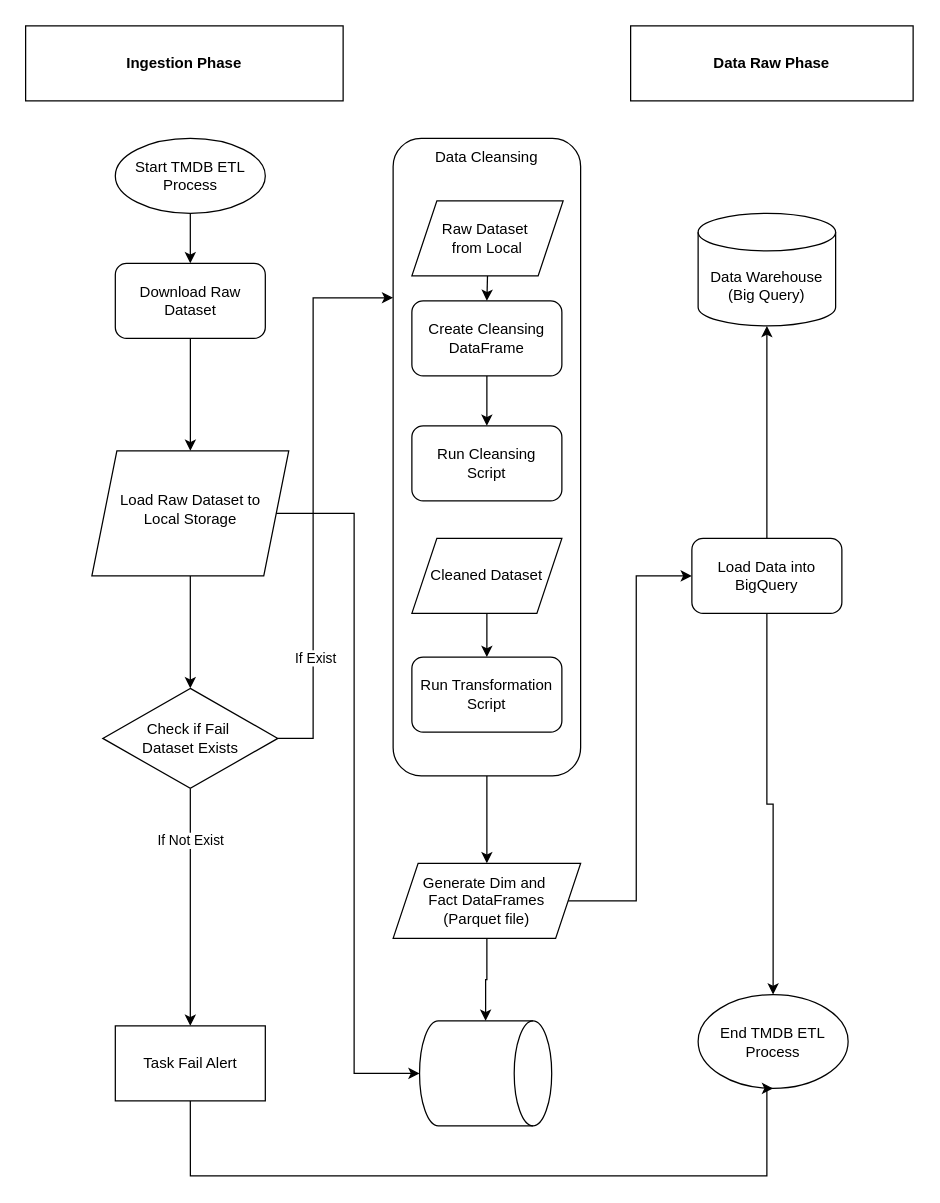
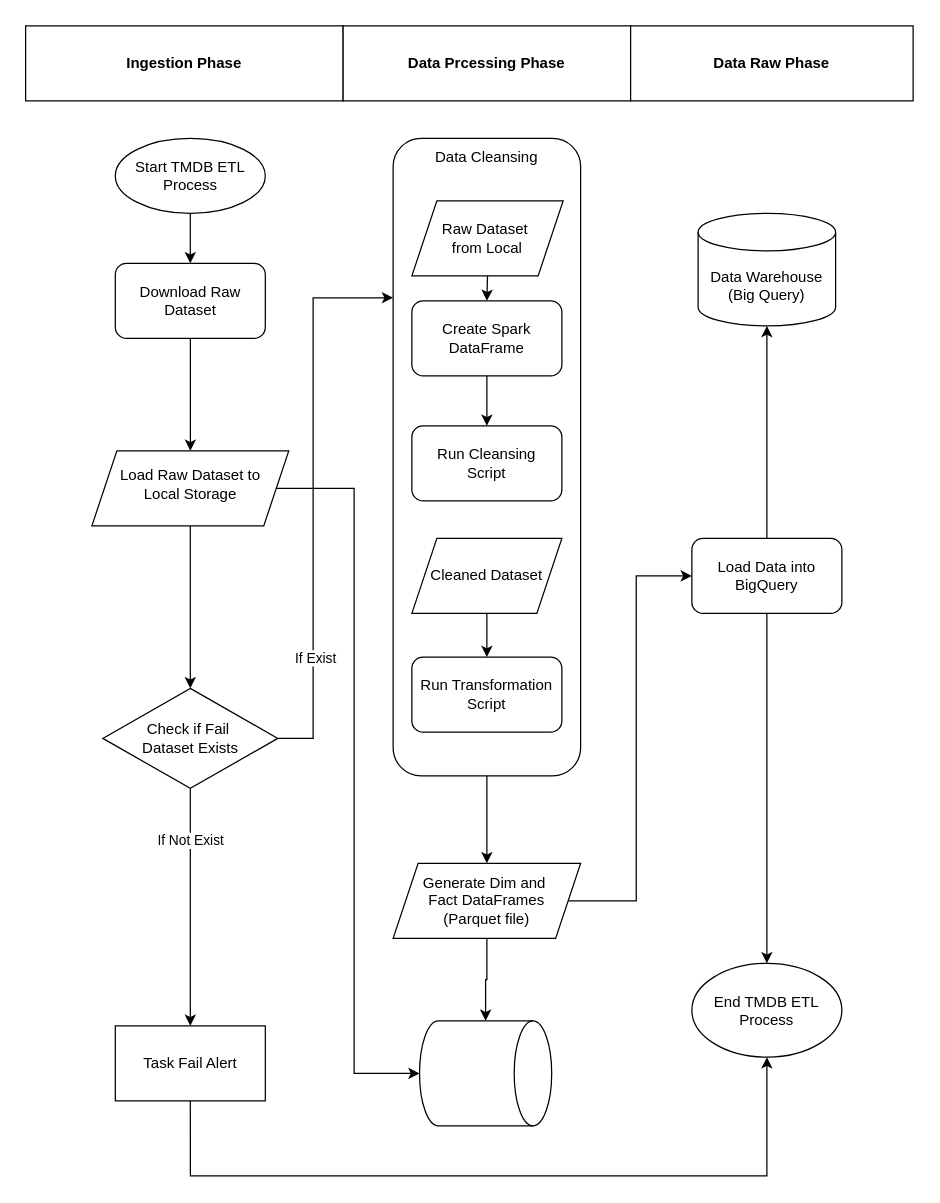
  <mxCell id="0" />
  <mxCell id="1" parent="0" />
  <mxCell id="2" value="" style="edgeStyle=orthogonalEdgeStyle;rounded=0;orthogonalLoop=1;jettySize=auto;html=1;" parent="1" source="3" target="7" edge="1"><mxGeometry relative="1" as="geometry" /></mxCell>
  <mxCell id="3" value="Download Raw Dataset" style="rounded=1;whiteSpace=wrap;html=1;" parent="1" vertex="1"><mxGeometry x="91.75" y="210" width="120" height="60" as="geometry" /></mxCell>
  <mxCell id="4" style="edgeStyle=orthogonalEdgeStyle;rounded=0;orthogonalLoop=1;jettySize=auto;html=1;exitX=0.5;exitY=1;exitDx=0;exitDy=0;entryX=0.5;entryY=0;entryDx=0;entryDy=0;" parent="1" source="5" target="3" edge="1"><mxGeometry relative="1" as="geometry" /></mxCell>
  <mxCell id="5" value="Start TMDB ETL Process" style="ellipse;whiteSpace=wrap;html=1;" parent="1" vertex="1"><mxGeometry x="91.75" y="110" width="120" height="60" as="geometry" /></mxCell>
  <mxCell id="6" style="edgeStyle=orthogonalEdgeStyle;rounded=0;orthogonalLoop=1;jettySize=auto;html=1;exitX=0.5;exitY=1;exitDx=0;exitDy=0;entryX=0.5;entryY=0;entryDx=0;entryDy=0;" parent="1" source="7" target="12" edge="1"><mxGeometry relative="1" as="geometry" /></mxCell>
- <mxCell id="7" value="&lt;table&gt;&lt;tbody&gt;&lt;tr&gt;&lt;td data-end=&quot;969&quot; data-start=&quot;931&quot; data-col-size=&quot;sm&quot;&gt;&lt;code data-end=&quot;968&quot; data-start=&quot;933&quot;&gt;&lt;font face=&quot;Helvetica&quot;&gt;Load Raw Dataset to &lt;br&gt;Local Storage&lt;/font&gt;&lt;/code&gt;&lt;/td&gt;&lt;/tr&gt;&lt;/tbody&gt;&lt;/table&gt;&lt;table&gt;&lt;tbody&gt;&lt;tr&gt;&lt;td data-end=&quot;1008&quot; data-start=&quot;969&quot; data-col-size=&quot;sm&quot;&gt;&lt;/td&gt;&lt;/tr&gt;&lt;/tbody&gt;&lt;/table&gt;" style="shape=parallelogram;perimeter=parallelogramPerimeter;whiteSpace=wrap;html=1;fixedSize=1;" parent="1" vertex="1"><mxGeometry x="73" y="360" width="157.5" height="100" as="geometry" /></mxCell>
+ <mxCell id="7" value="&lt;table&gt;&lt;tbody&gt;&lt;tr&gt;&lt;td data-end=&quot;969&quot; data-start=&quot;931&quot; data-col-size=&quot;sm&quot;&gt;&lt;code data-end=&quot;968&quot; data-start=&quot;933&quot;&gt;&lt;font face=&quot;Helvetica&quot;&gt;Load Raw Dataset to &lt;br&gt;Local Storage&lt;/font&gt;&lt;/code&gt;&lt;/td&gt;&lt;/tr&gt;&lt;/tbody&gt;&lt;/table&gt;&lt;table&gt;&lt;tbody&gt;&lt;tr&gt;&lt;td data-end=&quot;1008&quot; data-start=&quot;969&quot; data-col-size=&quot;sm&quot;&gt;&lt;/td&gt;&lt;/tr&gt;&lt;/tbody&gt;&lt;/table&gt;" style="shape=parallelogram;perimeter=parallelogramPerimeter;whiteSpace=wrap;html=1;fixedSize=1;" parent="1" vertex="1"><mxGeometry x="73" y="360" width="157.5" height="60" as="geometry" /></mxCell>
  <mxCell id="8" style="edgeStyle=orthogonalEdgeStyle;rounded=0;orthogonalLoop=1;jettySize=auto;html=1;exitX=1;exitY=0.5;exitDx=0;exitDy=0;entryX=0;entryY=0.25;entryDx=0;entryDy=0;" parent="1" source="12" target="30" edge="1"><mxGeometry relative="1" as="geometry"><Array as="points"><mxPoint x="250" y="590" /><mxPoint x="250" y="237" /></Array></mxGeometry></mxCell>
  <mxCell id="9" value="If Exist" style="edgeLabel;html=1;align=center;verticalAlign=middle;resizable=0;points=[];" parent="8" vertex="1" connectable="0"><mxGeometry x="-0.306" y="-1" relative="1" as="geometry"><mxPoint y="61" as="offset" /></mxGeometry></mxCell>
  <mxCell id="10" style="edgeStyle=orthogonalEdgeStyle;rounded=0;orthogonalLoop=1;jettySize=auto;html=1;exitX=0.5;exitY=1;exitDx=0;exitDy=0;entryX=0.5;entryY=0;entryDx=0;entryDy=0;" parent="1" source="12" target="29" edge="1"><mxGeometry relative="1" as="geometry" /></mxCell>
  <mxCell id="11" value="If Not Exist" style="edgeLabel;html=1;align=center;verticalAlign=middle;resizable=0;points=[];" parent="10" vertex="1" connectable="0"><mxGeometry x="-0.15" y="-2" relative="1" as="geometry"><mxPoint x="2" y="-40" as="offset" /></mxGeometry></mxCell>
  <mxCell id="12" value="Check if Fail&amp;nbsp;&lt;div&gt;Dataset Exists&lt;/div&gt;" style="rhombus;whiteSpace=wrap;html=1;" parent="1" vertex="1"><mxGeometry x="81.75" y="550" width="140" height="80" as="geometry" /></mxCell>
  <mxCell id="13" value="" style="group" parent="1" vertex="1" connectable="0"><mxGeometry x="328" y="821" width="120" height="74" as="geometry" /></mxCell>
  <mxCell id="14" value="" style="shape=cylinder3;whiteSpace=wrap;html=1;boundedLbl=1;backgroundOutline=1;size=15;rotation=90;" parent="13" vertex="1"><mxGeometry x="18" y="-15.857" width="84" height="105.714" as="geometry" /></mxCell>
  <mxCell id="15" style="edgeStyle=orthogonalEdgeStyle;rounded=0;orthogonalLoop=1;jettySize=auto;html=1;exitX=1;exitY=0.5;exitDx=0;exitDy=0;entryX=0;entryY=0.5;entryDx=0;entryDy=0;" parent="1" source="16" target="18" edge="1"><mxGeometry relative="1" as="geometry" /></mxCell>
  <mxCell id="16" value="Generate Dim and&amp;nbsp;&lt;div&gt;Fact DataFrames &lt;br&gt;(Parquet file)&lt;/div&gt;" style="shape=parallelogram;perimeter=parallelogramPerimeter;whiteSpace=wrap;html=1;fixedSize=1;" parent="1" vertex="1"><mxGeometry x="314" y="690" width="150" height="60" as="geometry" /></mxCell>
  <mxCell id="17" style="edgeStyle=orthogonalEdgeStyle;rounded=0;orthogonalLoop=1;jettySize=auto;html=1;exitX=0.5;exitY=1;exitDx=0;exitDy=0;entryX=0.5;entryY=0;entryDx=0;entryDy=0;" parent="1" source="18" target="20" edge="1"><mxGeometry relative="1" as="geometry" /></mxCell>
  <mxCell id="18" value="Load Data into BigQuery" style="rounded=1;whiteSpace=wrap;html=1;" parent="1" vertex="1"><mxGeometry x="553" y="430" width="120" height="60" as="geometry" /></mxCell>
  <mxCell id="19" value="Data Warehouse (Big Query)" style="shape=cylinder3;whiteSpace=wrap;html=1;boundedLbl=1;backgroundOutline=1;size=15;" parent="1" vertex="1"><mxGeometry x="558" y="170" width="110" height="90" as="geometry" /></mxCell>
- <mxCell id="20" value="End TMDB ETL Process" style="ellipse;whiteSpace=wrap;html=1;" parent="1" vertex="1"><mxGeometry x="558" y="795" width="120" height="75" as="geometry" /></mxCell>
+ <mxCell id="20" value="End TMDB ETL Process" style="ellipse;whiteSpace=wrap;html=1;" parent="1" vertex="1"><mxGeometry x="553" y="770" width="120" height="75" as="geometry" /></mxCell>
  <mxCell id="21" style="edgeStyle=orthogonalEdgeStyle;rounded=0;orthogonalLoop=1;jettySize=auto;html=1;exitX=0.5;exitY=0;exitDx=0;exitDy=0;entryX=0.5;entryY=1;entryDx=0;entryDy=0;entryPerimeter=0;" parent="1" source="18" target="19" edge="1"><mxGeometry relative="1" as="geometry" /></mxCell>
  <mxCell id="22" style="edgeStyle=orthogonalEdgeStyle;rounded=0;orthogonalLoop=1;jettySize=auto;html=1;exitX=1;exitY=0.5;exitDx=0;exitDy=0;entryX=0.5;entryY=1;entryDx=0;entryDy=0;entryPerimeter=0;" parent="1" source="7" target="14" edge="1"><mxGeometry relative="1" as="geometry" /></mxCell>
  <mxCell id="23" style="edgeStyle=orthogonalEdgeStyle;rounded=0;orthogonalLoop=1;jettySize=auto;html=1;exitX=0.5;exitY=1;exitDx=0;exitDy=0;entryX=0.5;entryY=0;entryDx=0;entryDy=0;" parent="1" source="30" target="16" edge="1"><mxGeometry relative="1" as="geometry" /></mxCell>
  <mxCell id="24" style="edgeStyle=orthogonalEdgeStyle;rounded=0;orthogonalLoop=1;jettySize=auto;html=1;exitX=0.5;exitY=1;exitDx=0;exitDy=0;entryX=0;entryY=0.5;entryDx=0;entryDy=0;entryPerimeter=0;" parent="1" source="16" target="14" edge="1"><mxGeometry relative="1" as="geometry" /></mxCell>
  <mxCell id="25" value="&lt;b&gt;Ingestion Phase&lt;/b&gt;" style="rounded=0;whiteSpace=wrap;html=1;" parent="1" vertex="1"><mxGeometry x="20" y="20" width="254" height="60" as="geometry" /></mxCell>
+ <mxCell id="26" value="&lt;b&gt;Data Prcessing Phase&lt;/b&gt;" style="rounded=0;whiteSpace=wrap;html=1;" parent="1" vertex="1"><mxGeometry x="274" y="20" width="230" height="60" as="geometry" /></mxCell>
  <mxCell id="27" value="&lt;b&gt;Data Raw Phase&lt;/b&gt;" style="rounded=0;whiteSpace=wrap;html=1;" parent="1" vertex="1"><mxGeometry x="504" y="20" width="226" height="60" as="geometry" /></mxCell>
  <mxCell id="28" style="edgeStyle=orthogonalEdgeStyle;rounded=0;orthogonalLoop=1;jettySize=auto;html=1;exitX=0.5;exitY=1;exitDx=0;exitDy=0;entryX=0.5;entryY=1;entryDx=0;entryDy=0;" parent="1" source="29" target="20" edge="1"><mxGeometry relative="1" as="geometry"><Array as="points"><mxPoint x="152" y="940" /><mxPoint x="613" y="940" /></Array></mxGeometry></mxCell>
  <mxCell id="29" value="Task Fail Alert" style="rounded=0;whiteSpace=wrap;html=1;" parent="1" vertex="1"><mxGeometry x="91.75" y="820" width="120" height="60" as="geometry" /></mxCell>
  <mxCell id="30" value="" style="rounded=1;whiteSpace=wrap;html=1;fillColor=none;" parent="1" vertex="1"><mxGeometry x="314" y="110" width="150" height="510" as="geometry" /></mxCell>
  <mxCell id="31" style="edgeStyle=orthogonalEdgeStyle;rounded=0;orthogonalLoop=1;jettySize=auto;html=1;exitX=0.5;exitY=1;exitDx=0;exitDy=0;entryX=0.5;entryY=0;entryDx=0;entryDy=0;" parent="1" source="32" target="33" edge="1"><mxGeometry relative="1" as="geometry" /></mxCell>
- <mxCell id="32" value="Create Cleansing DataFrame" style="rounded=1;whiteSpace=wrap;html=1;" parent="1" vertex="1"><mxGeometry x="329" y="240" width="120" height="60" as="geometry" /></mxCell>
+ <mxCell id="32" value="Create Spark DataFrame" style="rounded=1;whiteSpace=wrap;html=1;" parent="1" vertex="1"><mxGeometry x="329" y="240" width="120" height="60" as="geometry" /></mxCell>
  <mxCell id="33" value="Run Cleansing&lt;div&gt;Script&lt;/div&gt;" style="rounded=1;whiteSpace=wrap;html=1;" parent="1" vertex="1"><mxGeometry x="329" y="340" width="120" height="60" as="geometry" /></mxCell>
  <mxCell id="34" value="Run Transformation Script" style="rounded=1;whiteSpace=wrap;html=1;" parent="1" vertex="1"><mxGeometry x="329" y="525" width="120" height="60" as="geometry" /></mxCell>
  <mxCell id="35" value="Data Cleansing" style="text;html=1;align=center;verticalAlign=middle;whiteSpace=wrap;rounded=0;" parent="1" vertex="1"><mxGeometry x="334" y="110" width="110" height="30" as="geometry" /></mxCell>
  <mxCell id="36" style="edgeStyle=orthogonalEdgeStyle;rounded=0;orthogonalLoop=1;jettySize=auto;html=1;exitX=0.5;exitY=1;exitDx=0;exitDy=0;entryX=0.5;entryY=0;entryDx=0;entryDy=0;" parent="1" source="37" target="34" edge="1"><mxGeometry relative="1" as="geometry" /></mxCell>
  <mxCell id="37" value="Cleaned Dataset" style="shape=parallelogram;perimeter=parallelogramPerimeter;whiteSpace=wrap;html=1;fixedSize=1;" parent="1" vertex="1"><mxGeometry x="329" y="430" width="120" height="60" as="geometry" /></mxCell>
  <mxCell id="38" style="edgeStyle=orthogonalEdgeStyle;rounded=0;orthogonalLoop=1;jettySize=auto;html=1;exitX=0.5;exitY=1;exitDx=0;exitDy=0;entryX=0.5;entryY=0;entryDx=0;entryDy=0;" parent="1" source="39" target="32" edge="1"><mxGeometry relative="1" as="geometry" /></mxCell>
  <mxCell id="39" value="Raw Dataset&amp;nbsp;&lt;div&gt;from Local&lt;/div&gt;" style="shape=parallelogram;perimeter=parallelogramPerimeter;whiteSpace=wrap;html=1;fixedSize=1;" parent="1" vertex="1"><mxGeometry x="329" y="160" width="121" height="60" as="geometry" /></mxCell>
